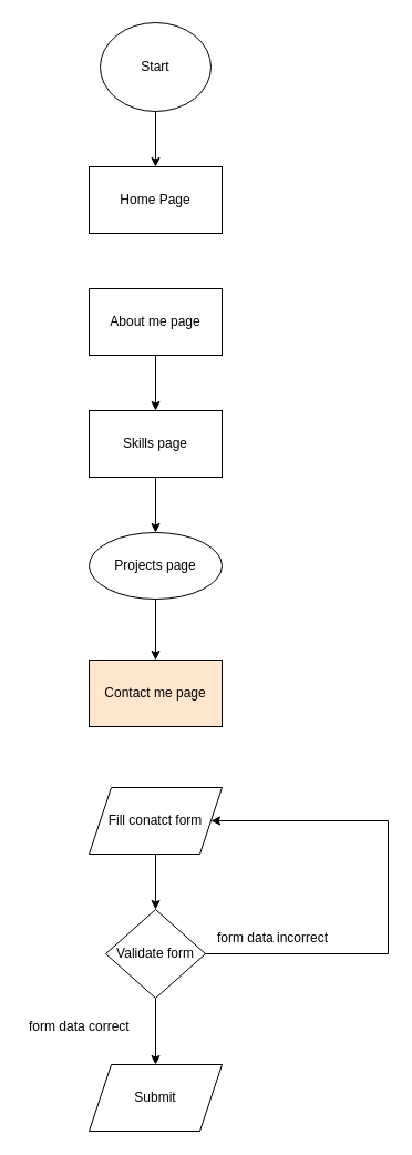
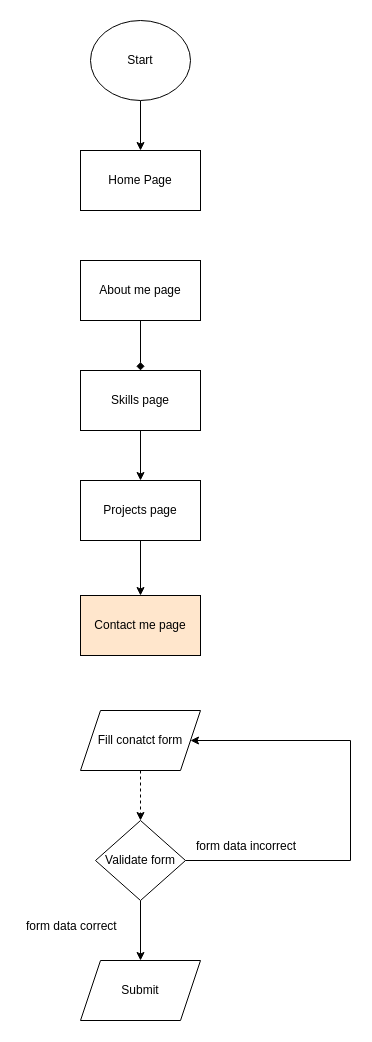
  <mxCell id="0" />
  <mxCell id="1" parent="0" />
  <mxCell id="2" value="" style="edgeStyle=orthogonalEdgeStyle;rounded=0;orthogonalLoop=1;jettySize=auto;html=1;" edge="1" parent="1" source="3" target="4"><mxGeometry relative="1" as="geometry" /></mxCell>
  <mxCell id="3" value="Start" style="ellipse;whiteSpace=wrap;html=1;" vertex="1" parent="1"><mxGeometry x="90" y="20" width="100" height="80" as="geometry" /></mxCell>
  <mxCell id="4" value="Home Page" style="rounded=0;whiteSpace=wrap;html=1;" vertex="1" parent="1"><mxGeometry x="80" y="150" width="120" height="60" as="geometry" /></mxCell>
  <mxCell id="5" value="" style="edgeStyle=orthogonalEdgeStyle;rounded=0;orthogonalLoop=1;jettySize=auto;html=1;" edge="1" parent="1" source="6" target="8"><mxGeometry relative="1" as="geometry" /></mxCell>
  <mxCell id="6" value="Skills page" style="rounded=0;whiteSpace=wrap;html=1;" vertex="1" parent="1"><mxGeometry x="80" y="370" width="120" height="60" as="geometry" /></mxCell>
  <mxCell id="7" value="" style="edgeStyle=orthogonalEdgeStyle;rounded=0;orthogonalLoop=1;jettySize=auto;html=1;" edge="1" parent="1" source="8" target="9"><mxGeometry relative="1" as="geometry" /></mxCell>
- <mxCell id="8" value="Projects page" style="ellipse;whiteSpace=wrap;html=1;" vertex="1" parent="1"><mxGeometry x="80" y="480" width="120" height="60" as="geometry" /></mxCell>
+ <mxCell id="8" value="Projects page" style="rounded=0;whiteSpace=wrap;html=1;" vertex="1" parent="1"><mxGeometry x="80" y="480" width="120" height="60" as="geometry" /></mxCell>
  <mxCell id="9" value="Contact me page" style="rounded=0;whiteSpace=wrap;html=1;fillColor=#ffe6cc;" vertex="1" parent="1"><mxGeometry x="80" y="595" width="120" height="60" as="geometry" /></mxCell>
- <mxCell id="10" value="" style="edgeStyle=orthogonalEdgeStyle;rounded=0;orthogonalLoop=1;jettySize=auto;html=1;" edge="1" parent="1" source="11" target="6"><mxGeometry relative="1" as="geometry" /></mxCell>
+ <mxCell id="10" value="" style="edgeStyle=orthogonalEdgeStyle;rounded=0;orthogonalLoop=1;jettySize=auto;html=1;endArrow=diamond;" edge="1" parent="1" source="11" target="6"><mxGeometry relative="1" as="geometry" /></mxCell>
  <mxCell id="11" value="About me page" style="rounded=0;whiteSpace=wrap;html=1;" vertex="1" parent="1"><mxGeometry x="80" y="260" width="120" height="60" as="geometry" /></mxCell>
- <mxCell id="12" value="" style="edgeStyle=orthogonalEdgeStyle;rounded=0;orthogonalLoop=1;jettySize=auto;html=1;" edge="1" parent="1" source="13" target="15"><mxGeometry relative="1" as="geometry" /></mxCell>
+ <mxCell id="12" value="" style="edgeStyle=orthogonalEdgeStyle;rounded=0;orthogonalLoop=1;jettySize=auto;html=1;dashed=1;" edge="1" parent="1" source="13" target="15"><mxGeometry relative="1" as="geometry" /></mxCell>
  <mxCell id="13" value="Fill conatct form" style="shape=parallelogram;perimeter=parallelogramPerimeter;whiteSpace=wrap;html=1;fixedSize=1;" vertex="1" parent="1"><mxGeometry x="80" y="710" width="120" height="60" as="geometry" /></mxCell>
  <mxCell id="14" value="" style="edgeStyle=orthogonalEdgeStyle;rounded=0;orthogonalLoop=1;jettySize=auto;html=1;" edge="1" parent="1" source="15" target="16"><mxGeometry relative="1" as="geometry" /></mxCell>
  <mxCell id="15" value="Validate form" style="rhombus;whiteSpace=wrap;html=1;" vertex="1" parent="1"><mxGeometry x="95" y="820" width="90" height="80" as="geometry" /></mxCell>
  <mxCell id="16" value="Submit" style="shape=parallelogram;perimeter=parallelogramPerimeter;whiteSpace=wrap;html=1;fixedSize=1;" vertex="1" parent="1"><mxGeometry x="80" y="960" width="120" height="60" as="geometry" /></mxCell>
  <mxCell id="17" value="" style="endArrow=classic;html=1;rounded=0;edgeStyle=orthogonalEdgeStyle;entryX=1;entryY=0.5;entryDx=0;entryDy=0;" edge="1" parent="1" target="13"><mxGeometry width="50" height="50" relative="1" as="geometry"><mxPoint x="185" y="860" as="sourcePoint" /><mxPoint x="235" y="810" as="targetPoint" /><Array as="points"><mxPoint x="350" y="860" /><mxPoint x="350" y="740" /></Array></mxGeometry></mxCell>
  <mxCell id="18" value="form data incorrect" style="text;strokeColor=none;fillColor=none;align=left;verticalAlign=middle;spacingLeft=4;spacingRight=4;overflow=hidden;points=[[0,0.5],[1,0.5]];portConstraint=eastwest;rotatable=0;" vertex="1" parent="1"><mxGeometry x="190" y="830" width="110" height="30" as="geometry" /></mxCell>
  <mxCell id="19" value="form data correct" style="text;strokeColor=none;fillColor=none;align=left;verticalAlign=middle;spacingLeft=4;spacingRight=4;overflow=hidden;points=[[0,0.5],[1,0.5]];portConstraint=eastwest;rotatable=0;" vertex="1" parent="1"><mxGeometry x="20" y="910" width="110" height="30" as="geometry" /></mxCell>
